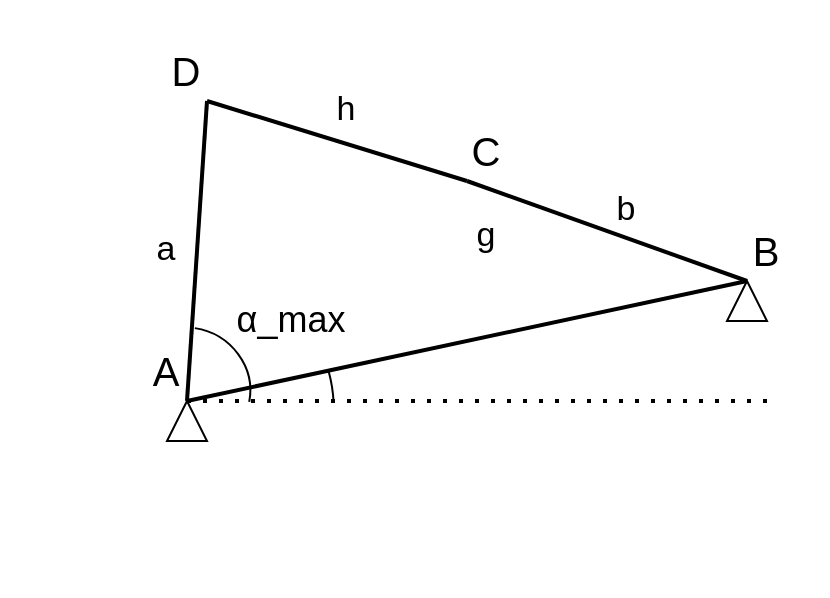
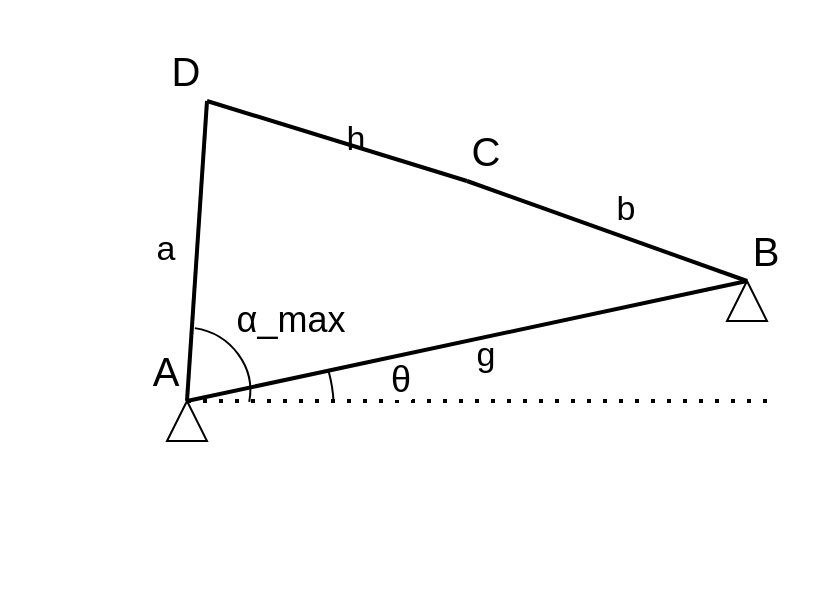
  <mxCell id="0" />
  <mxCell id="1" parent="0" />
  <mxCell id="2" value="" style="triangle;whiteSpace=wrap;html=1;rotation=-90;" parent="1" vertex="1"><mxGeometry x="83" y="200" width="20" height="20" as="geometry" /></mxCell>
  <mxCell id="3" value="" style="triangle;whiteSpace=wrap;html=1;rotation=-90;" parent="1" vertex="1"><mxGeometry x="363" y="140" width="20" height="20" as="geometry" /></mxCell>
  <mxCell id="4" value="" style="endArrow=none;html=1;rounded=0;exitX=1;exitY=0.5;exitDx=0;exitDy=0;entryX=1;entryY=0.5;entryDx=0;entryDy=0;strokeWidth=2;" parent="1" source="2" target="3" edge="1"><mxGeometry width="50" height="50" relative="1" as="geometry"><mxPoint x="143" y="230" as="sourcePoint" /><mxPoint x="193" y="180" as="targetPoint" /></mxGeometry></mxCell>
  <mxCell id="5" value="" style="endArrow=none;html=1;rounded=0;exitX=1;exitY=0.5;exitDx=0;exitDy=0;strokeWidth=2;" parent="1" source="2" edge="1"><mxGeometry width="50" height="50" relative="1" as="geometry"><mxPoint x="143" y="230" as="sourcePoint" /><mxPoint x="103" y="50" as="targetPoint" /></mxGeometry></mxCell>
  <mxCell id="6" value="" style="endArrow=none;html=1;rounded=0;entryX=1;entryY=0.5;entryDx=0;entryDy=0;strokeWidth=2;" parent="1" target="3" edge="1"><mxGeometry width="50" height="50" relative="1" as="geometry"><mxPoint x="233" y="90" as="sourcePoint" /><mxPoint x="193" y="180" as="targetPoint" /></mxGeometry></mxCell>
  <mxCell id="7" value="" style="endArrow=none;html=1;rounded=0;strokeWidth=2;" parent="1" edge="1"><mxGeometry width="50" height="50" relative="1" as="geometry"><mxPoint x="103" y="50" as="sourcePoint" /><mxPoint x="233" y="90" as="targetPoint" /></mxGeometry></mxCell>
  <mxCell id="8" value="A" style="text;html=1;align=center;verticalAlign=middle;whiteSpace=wrap;rounded=0;fontSize=20;" parent="1" vertex="1"><mxGeometry x="73" y="170" width="20" height="30" as="geometry" /></mxCell>
  <mxCell id="9" value="B" style="text;html=1;align=center;verticalAlign=middle;whiteSpace=wrap;rounded=0;fontSize=20;" parent="1" vertex="1"><mxGeometry x="373" y="110" width="20" height="30" as="geometry" /></mxCell>
  <mxCell id="10" value="C" style="text;html=1;align=center;verticalAlign=middle;whiteSpace=wrap;rounded=0;fontSize=20;" parent="1" vertex="1"><mxGeometry x="233" y="60" width="20" height="30" as="geometry" /></mxCell>
  <mxCell id="11" value="D" style="text;html=1;align=center;verticalAlign=middle;whiteSpace=wrap;rounded=0;fontSize=20;" parent="1" vertex="1"><mxGeometry x="83" y="20" width="20" height="30" as="geometry" /></mxCell>
  <mxCell id="12" value="" style="endArrow=none;dashed=1;html=1;dashPattern=1 3;strokeWidth=2;rounded=0;exitX=1;exitY=1;exitDx=0;exitDy=0;" parent="1" source="8" edge="1"><mxGeometry width="50" height="50" relative="1" as="geometry"><mxPoint x="143" y="230" as="sourcePoint" /><mxPoint x="383" y="200" as="targetPoint" /></mxGeometry></mxCell>
  <mxCell id="13" value="" style="verticalLabelPosition=bottom;verticalAlign=top;html=1;shape=mxgraph.basic.arc;startAngle=0.232;endAngle=0.489;rotation=-75;" parent="1" vertex="1"><mxGeometry x="61.59" y="161.91" width="61.81" height="64.49" as="geometry" /></mxCell>
  <mxCell id="14" value="" style="verticalLabelPosition=bottom;verticalAlign=top;html=1;shape=mxgraph.basic.arc;startAngle=0.417;endAngle=0.452;rotation=-75;" parent="1" vertex="1"><mxGeometry x="20.83" y="130" width="144.34" height="146.95" as="geometry" /></mxCell>
  <mxCell id="15" value="&lt;span style=&quot;font-family: Arial, sans-serif; text-align: left; text-wrap-mode: wrap; background-color: rgb(255, 255, 255);&quot;&gt;&lt;font style=&quot;font-size: 18px;&quot;&gt;α_max&lt;/font&gt;&lt;/span&gt;" style="text;html=1;align=center;verticalAlign=middle;resizable=0;points=[];autosize=1;strokeColor=none;fillColor=none;" parent="1" vertex="1"><mxGeometry x="105" y="140" width="80" height="40" as="geometry" /></mxCell>
+ <mxCell id="16" value="&lt;span style=&quot;font-family: Arial, sans-serif; font-size: 18px; text-align: left; text-wrap-mode: wrap; background-color: rgb(255, 255, 255);&quot;&gt;θ&lt;/span&gt;" style="text;html=1;align=center;verticalAlign=middle;resizable=0;points=[];autosize=1;strokeColor=none;fillColor=none;fontSize=18;fontColor=#000000;" parent="1" vertex="1"><mxGeometry x="185" y="170" width="30" height="40" as="geometry" /></mxCell>
  <mxCell id="17" value="a" style="text;html=1;align=center;verticalAlign=middle;whiteSpace=wrap;rounded=0;fontSize=17;" parent="1" vertex="1"><mxGeometry x="73" y="110" width="20" height="30" as="geometry" /></mxCell>
  <mxCell id="18" value="b" style="text;html=1;align=center;verticalAlign=middle;whiteSpace=wrap;rounded=0;fontSize=17;" parent="1" vertex="1"><mxGeometry x="303" y="90" width="20" height="30" as="geometry" /></mxCell>
- <mxCell id="19" value="g" style="text;html=1;align=center;verticalAlign=middle;whiteSpace=wrap;rounded=0;fontSize=17;" parent="1" vertex="1"><mxGeometry x="233" y="103" width="20" height="30" as="geometry" /></mxCell>
- <mxCell id="20" value="h" style="text;html=1;align=center;verticalAlign=middle;whiteSpace=wrap;rounded=0;fontSize=17;" vertex="1" parent="1"><mxGeometry x="163" y="40" width="20" height="30" as="geometry" /></mxCell>
+ <mxCell id="19" value="g" style="text;html=1;align=center;verticalAlign=middle;whiteSpace=wrap;rounded=0;fontSize=17;" parent="1" vertex="1"><mxGeometry x="233" y="163" width="20" height="30" as="geometry" /></mxCell>
+ <mxCell id="20" value="h" style="text;html=1;align=center;verticalAlign=middle;whiteSpace=wrap;rounded=0;fontSize=17;" vertex="1" parent="1"><mxGeometry x="168" y="55" width="20" height="30" as="geometry" /></mxCell>
